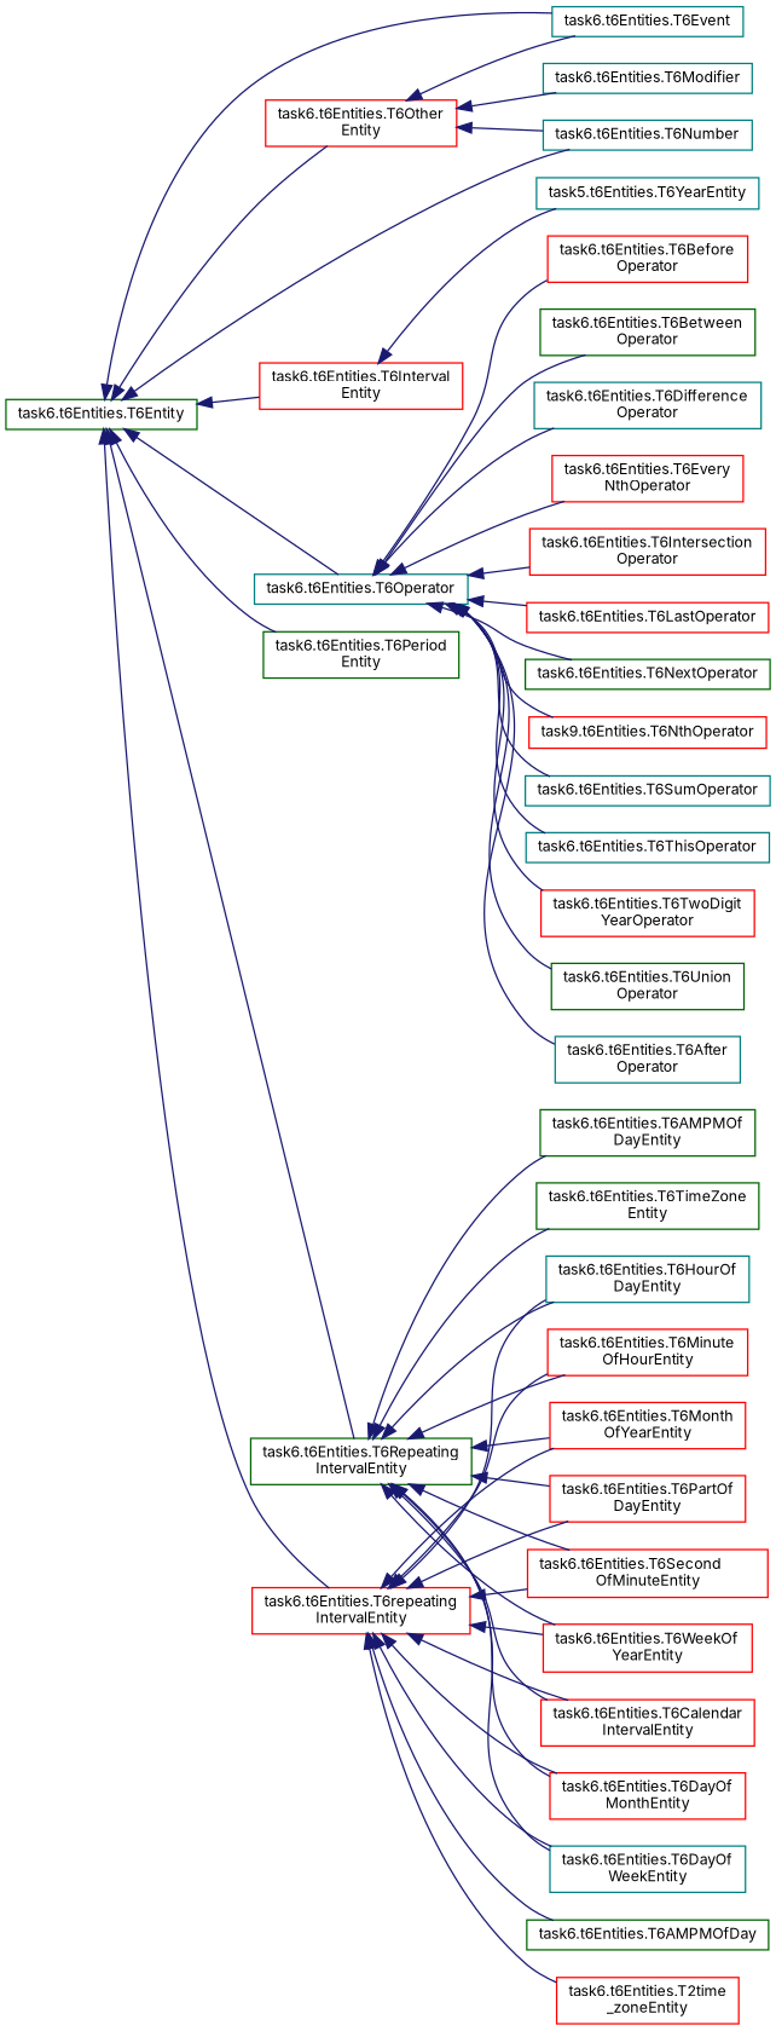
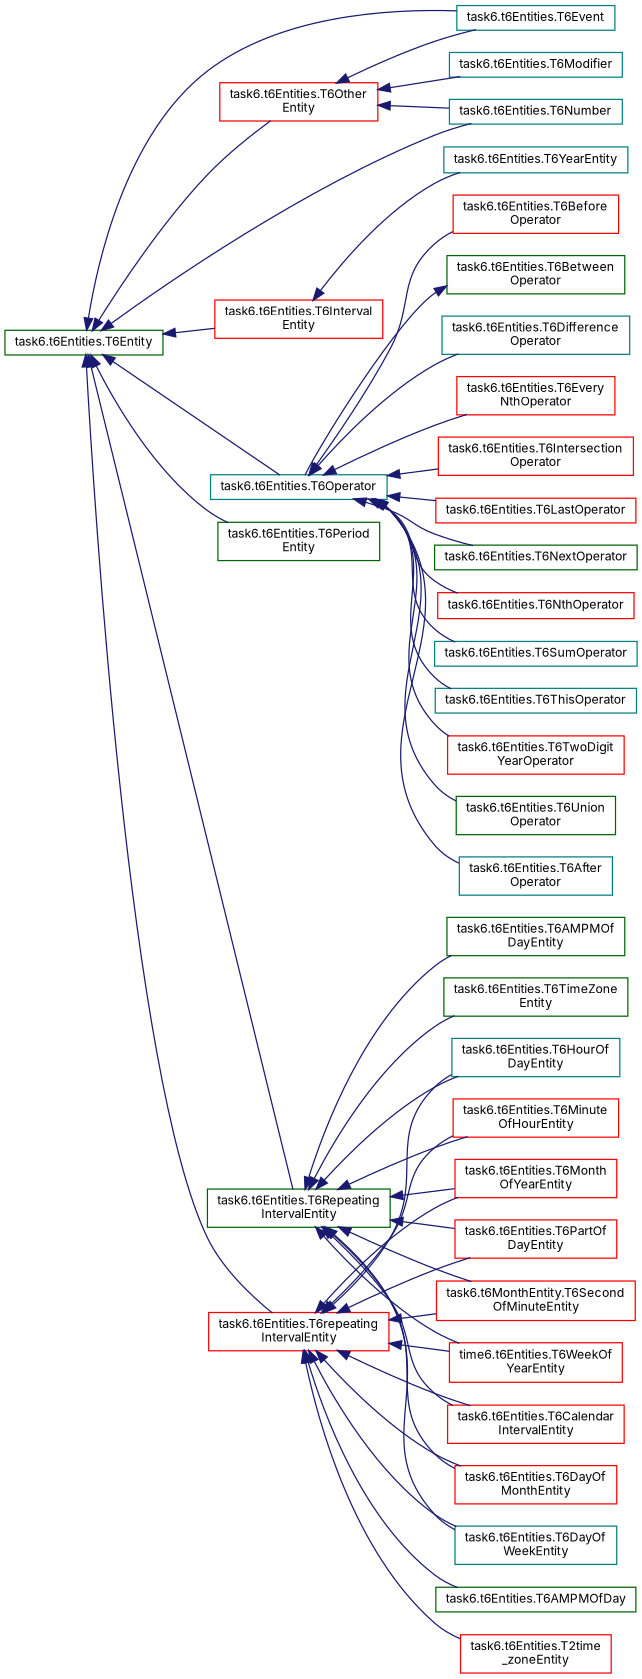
  digraph {
    fontname=Inter
    rankdir=LR
    node [color=red fillcolor=white fontname=Inter fontsize=10 shape=record style=filled]
    edge [color=midnightblue dir=back fontname=Inter fontsize=10 labelfontname=Helvetica labelfontsize=10 style=solid]
    n1 [color=darkgreen height=0.2 label="task6.t6Entities.T6Entity" width=0.4]
    n2 [color=teal height=0.2 label="task6.t6Entities.T6Event" width=0.4]
    n3 [height=0.2 label="task6.t6Entities.T6Interval\lEntity" width=0.4]
    n4 [color=teal height=0.2 label="task6.t6Entities.T6Number" width=0.4]
    n5 [color=teal height=0.2 label="task6.t6Entities.T6Operator" width=0.4]
    n6 [height=0.2 label="task6.t6Entities.T6Other\lEntity" width=0.4]
    n7 [color=darkgreen height=0.2 label="task6.t6Entities.T6Period\lEntity" width=0.4]
    n8 [color=darkgreen height=0.2 label="task6.t6Entities.T6Repeating\lIntervalEntity" width=0.4]
    n9 [height=0.2 label="task6.t6Entities.T6repeating\lIntervalEntity" width=0.4]
-   n10 [color=teal height=0.2 label="task5.t6Entities.T6YearEntity" width=0.4]
+   n10 [color=teal height=0.2 label="task6.t6Entities.T6YearEntity" width=0.4]
    n11 [color=teal height=0.2 label="task6.t6Entities.T6Modifier" width=0.4]
    n12 [color=teal height=0.2 label="task6.t6Entities.T6After\lOperator" width=0.4]
    n13 [height=0.2 label="task6.t6Entities.T6Before\lOperator" width=0.4]
    n14 [color=darkgreen height=0.2 label="task6.t6Entities.T6Between\lOperator" width=0.4]
    n15 [color=teal height=0.2 label="task6.t6Entities.T6Difference\lOperator" width=0.4]
    n16 [height=0.2 label="task6.t6Entities.T6Every\lNthOperator" width=0.4]
    n17 [height=0.2 label="task6.t6Entities.T6Intersection\lOperator" width=0.4]
    n18 [height=0.2 label="task6.t6Entities.T6LastOperator" width=0.4]
    n19 [color=darkgreen height=0.2 label="task6.t6Entities.T6NextOperator" width=0.4]
-   n20 [height=0.2 label="task9.t6Entities.T6NthOperator" width=0.4]
+   n20 [height=0.2 label="task6.t6Entities.T6NthOperator" width=0.4]
    n21 [color=teal height=0.2 label="task6.t6Entities.T6SumOperator" width=0.4]
    n22 [color=teal height=0.2 label="task6.t6Entities.T6ThisOperator" width=0.4]
    n23 [height=0.2 label="task6.t6Entities.T6TwoDigit\lYearOperator" width=0.4]
    n24 [color=darkgreen height=0.2 label="task6.t6Entities.T6Union\lOperator" width=0.4]
    n25 [color=darkgreen height=0.2 label="task6.t6Entities.T6AMPMOf\lDayEntity" width=0.4]
    n26 [height=0.2 label="task6.t6Entities.T6Calendar\lIntervalEntity" width=0.4]
    n27 [height=0.2 label="task6.t6Entities.T6DayOf\lMonthEntity" width=0.4]
    n28 [color=teal height=0.2 label="task6.t6Entities.T6DayOf\lWeekEntity" width=0.4]
    n29 [color=teal height=0.2 label="task6.t6Entities.T6HourOf\lDayEntity" width=0.4]
    n30 [height=0.2 label="task6.t6Entities.T6Minute\lOfHourEntity" width=0.4]
    n31 [height=0.2 label="task6.t6Entities.T6Month\lOfYearEntity" width=0.4]
    n32 [height=0.2 label="task6.t6Entities.T6PartOf\lDayEntity" width=0.4]
-   n33 [height=0.2 label="task6.t6Entities.T6Second\lOfMinuteEntity" width=0.4]
+   n33 [height=0.2 label="task6.t6MonthEntity.T6Second\lOfMinuteEntity" width=0.4]
    n34 [color=darkgreen height=0.2 label="task6.t6Entities.T6TimeZone\lEntity" width=0.4]
-   n35 [height=0.2 label="task6.t6Entities.T6WeekOf\lYearEntity" width=0.4]
+   n35 [height=0.2 label="time6.t6Entities.T6WeekOf\lYearEntity" width=0.4]
    n36 [color=darkgreen height=0.2 label="task6.t6Entities.T6AMPMOfDay" width=0.4]
    n37 [height=0.2 label="task6.t6Entities.T2time\l_zoneEntity" width=0.4]
    n1 -> n2
    n1 -> n3
    n1 -> n4
    n1 -> n5
    n1 -> n6
    n1 -> n7
    n1 -> n8
    n1 -> n9
    n3 -> n10
    n5 -> n12
    n5 -> n13
-   n5 -> n14
+   n14 -> n5
    n5 -> n15
    n5 -> n16
    n5 -> n17
    n5 -> n18
    n5 -> n19
    n5 -> n20
    n5 -> n21
    n5 -> n22
    n5 -> n23
    n5 -> n24
    n6 -> n2
    n6 -> n4
    n6 -> n11
    n8 -> n25
    n8 -> n26
    n8 -> n27
    n8 -> n28
    n8 -> n29
    n8 -> n30
    n8 -> n31
    n8 -> n32
    n8 -> n33
    n8 -> n34
    n8 -> n35
    n9 -> n26
    n9 -> n27
    n9 -> n28
    n9 -> n29
    n9 -> n30
    n9 -> n31
    n9 -> n32
    n9 -> n33
    n9 -> n35
    n9 -> n36
    n9 -> n37
  }
